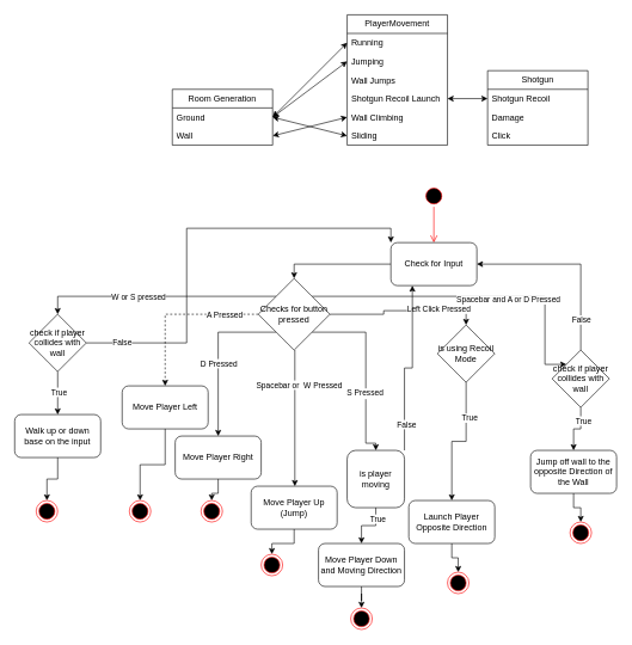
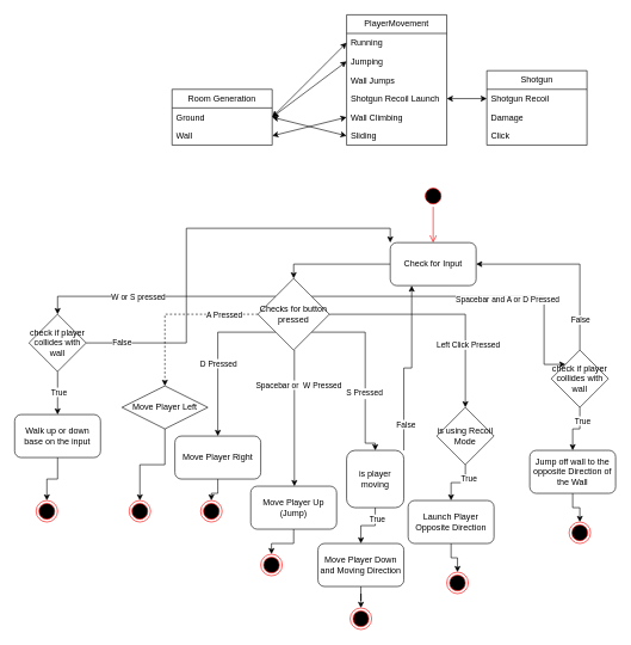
  <mxCell id="0" />
  <mxCell id="1" parent="0" />
  <mxCell id="2" value="PlayerMovement" style="swimlane;fontStyle=0;childLayout=stackLayout;horizontal=1;startSize=26;fillColor=none;horizontalStack=0;resizeParent=1;resizeParentMax=0;resizeLast=0;collapsible=1;marginBottom=0;whiteSpace=wrap;html=1;" parent="1" vertex="1"><mxGeometry x="484" y="20" width="140" height="182" as="geometry" /></mxCell>
  <mxCell id="3" value="Running" style="text;strokeColor=none;fillColor=none;align=left;verticalAlign=top;spacingLeft=4;spacingRight=4;overflow=hidden;rotatable=0;points=[[0,0.5],[1,0.5]];portConstraint=eastwest;whiteSpace=wrap;html=1;" parent="2" vertex="1"><mxGeometry y="26" width="140" height="26" as="geometry" /></mxCell>
  <mxCell id="4" value="Jumping" style="text;strokeColor=none;fillColor=none;align=left;verticalAlign=top;spacingLeft=4;spacingRight=4;overflow=hidden;rotatable=0;points=[[0,0.5],[1,0.5]];portConstraint=eastwest;whiteSpace=wrap;html=1;" parent="2" vertex="1"><mxGeometry y="52" width="140" height="26" as="geometry" /></mxCell>
  <mxCell id="5" value="Wall Jumps" style="text;strokeColor=none;fillColor=none;align=left;verticalAlign=top;spacingLeft=4;spacingRight=4;overflow=hidden;rotatable=0;points=[[0,0.5],[1,0.5]];portConstraint=eastwest;whiteSpace=wrap;html=1;" parent="2" vertex="1"><mxGeometry y="78" width="140" height="26" as="geometry" /></mxCell>
  <mxCell id="6" value="Shotgun Recoil Launch" style="text;strokeColor=none;fillColor=none;align=left;verticalAlign=top;spacingLeft=4;spacingRight=4;overflow=hidden;rotatable=0;points=[[0,0.5],[1,0.5]];portConstraint=eastwest;whiteSpace=wrap;html=1;" parent="2" vertex="1"><mxGeometry y="104" width="140" height="26" as="geometry" /></mxCell>
  <mxCell id="7" value="Wall Climbing" style="text;strokeColor=none;fillColor=none;align=left;verticalAlign=top;spacingLeft=4;spacingRight=4;overflow=hidden;rotatable=0;points=[[0,0.5],[1,0.5]];portConstraint=eastwest;whiteSpace=wrap;html=1;" parent="2" vertex="1"><mxGeometry y="130" width="140" height="26" as="geometry" /></mxCell>
  <mxCell id="8" value="Sliding" style="text;strokeColor=none;fillColor=none;align=left;verticalAlign=top;spacingLeft=4;spacingRight=4;overflow=hidden;rotatable=0;points=[[0,0.5],[1,0.5]];portConstraint=eastwest;whiteSpace=wrap;html=1;" parent="2" vertex="1"><mxGeometry y="156" width="140" height="26" as="geometry" /></mxCell>
  <mxCell id="9" value="Shotgun" style="swimlane;fontStyle=0;childLayout=stackLayout;horizontal=1;startSize=26;fillColor=none;horizontalStack=0;resizeParent=1;resizeParentMax=0;resizeLast=0;collapsible=1;marginBottom=0;whiteSpace=wrap;html=1;" parent="1" vertex="1"><mxGeometry x="680" y="98" width="140" height="104" as="geometry" /></mxCell>
  <mxCell id="10" value="Shotgun Recoil" style="text;strokeColor=none;fillColor=none;align=left;verticalAlign=top;spacingLeft=4;spacingRight=4;overflow=hidden;rotatable=0;points=[[0,0.5],[1,0.5]];portConstraint=eastwest;whiteSpace=wrap;html=1;" parent="9" vertex="1"><mxGeometry y="26" width="140" height="26" as="geometry" /></mxCell>
  <mxCell id="11" value="Damage" style="text;strokeColor=none;fillColor=none;align=left;verticalAlign=top;spacingLeft=4;spacingRight=4;overflow=hidden;rotatable=0;points=[[0,0.5],[1,0.5]];portConstraint=eastwest;whiteSpace=wrap;html=1;" parent="9" vertex="1"><mxGeometry y="52" width="140" height="26" as="geometry" /></mxCell>
  <mxCell id="12" value="Click" style="text;strokeColor=none;fillColor=none;align=left;verticalAlign=top;spacingLeft=4;spacingRight=4;overflow=hidden;rotatable=0;points=[[0,0.5],[1,0.5]];portConstraint=eastwest;whiteSpace=wrap;html=1;" parent="9" vertex="1"><mxGeometry y="78" width="140" height="26" as="geometry" /></mxCell>
  <mxCell id="13" value="" style="endArrow=classic;startArrow=classic;html=1;rounded=0;exitX=1;exitY=0.5;exitDx=0;exitDy=0;entryX=0;entryY=0.5;entryDx=0;entryDy=0;" parent="1" source="6" target="10" edge="1"><mxGeometry width="50" height="50" relative="1" as="geometry"><mxPoint x="580" y="158" as="sourcePoint" /><mxPoint x="630" y="108" as="targetPoint" /><Array as="points" /></mxGeometry></mxCell>
  <mxCell id="14" value="Room Generation" style="swimlane;fontStyle=0;childLayout=stackLayout;horizontal=1;startSize=26;fillColor=none;horizontalStack=0;resizeParent=1;resizeParentMax=0;resizeLast=0;collapsible=1;marginBottom=0;whiteSpace=wrap;html=1;" parent="1" vertex="1"><mxGeometry x="240" y="124" width="140" height="78" as="geometry" /></mxCell>
  <mxCell id="15" value="Ground" style="text;strokeColor=none;fillColor=none;align=left;verticalAlign=top;spacingLeft=4;spacingRight=4;overflow=hidden;rotatable=0;points=[[0,0.5],[1,0.5]];portConstraint=eastwest;whiteSpace=wrap;html=1;" parent="14" vertex="1"><mxGeometry y="26" width="140" height="26" as="geometry" /></mxCell>
  <mxCell id="16" value="Wall" style="text;strokeColor=none;fillColor=none;align=left;verticalAlign=top;spacingLeft=4;spacingRight=4;overflow=hidden;rotatable=0;points=[[0,0.5],[1,0.5]];portConstraint=eastwest;whiteSpace=wrap;html=1;" parent="14" vertex="1"><mxGeometry y="52" width="140" height="26" as="geometry" /></mxCell>
  <mxCell id="17" value="" style="endArrow=classic;startArrow=classic;html=1;rounded=0;entryX=0;entryY=0.5;entryDx=0;entryDy=0;exitX=1;exitY=0.5;exitDx=0;exitDy=0;" parent="1" source="15" target="3" edge="1"><mxGeometry width="50" height="50" relative="1" as="geometry"><mxPoint x="400" y="118" as="sourcePoint" /><mxPoint x="450" y="68" as="targetPoint" /></mxGeometry></mxCell>
  <mxCell id="18" value="" style="endArrow=classic;startArrow=classic;html=1;rounded=0;entryX=0;entryY=0.5;entryDx=0;entryDy=0;exitX=1;exitY=0.5;exitDx=0;exitDy=0;" parent="1" source="15" target="4" edge="1"><mxGeometry width="50" height="50" relative="1" as="geometry"><mxPoint x="434" y="138" as="sourcePoint" /><mxPoint x="484" y="88" as="targetPoint" /></mxGeometry></mxCell>
  <mxCell id="19" value="" style="endArrow=classic;startArrow=classic;html=1;rounded=0;entryX=0;entryY=0.5;entryDx=0;entryDy=0;exitX=1;exitY=0.5;exitDx=0;exitDy=0;" parent="1" source="16" target="7" edge="1"><mxGeometry width="50" height="50" relative="1" as="geometry"><mxPoint x="390" y="218" as="sourcePoint" /><mxPoint x="440" y="168" as="targetPoint" /></mxGeometry></mxCell>
  <mxCell id="20" value="" style="endArrow=classic;startArrow=classic;html=1;rounded=0;entryX=0;entryY=0.5;entryDx=0;entryDy=0;exitX=1;exitY=0.5;exitDx=0;exitDy=0;" parent="1" source="15" target="8" edge="1"><mxGeometry width="50" height="50" relative="1" as="geometry"><mxPoint x="390" y="228" as="sourcePoint" /><mxPoint x="440" y="178" as="targetPoint" /></mxGeometry></mxCell>
  <mxCell id="21" value="" style="ellipse;html=1;shape=startState;fillColor=#000000;strokeColor=#ff0000;" vertex="1" parent="1"><mxGeometry x="590" y="258" width="30" height="30" as="geometry" /></mxCell>
  <mxCell id="22" value="" style="edgeStyle=orthogonalEdgeStyle;html=1;verticalAlign=bottom;endArrow=open;endSize=8;strokeColor=#ff0000;rounded=0;entryX=0.5;entryY=0;entryDx=0;entryDy=0;" edge="1" source="21" parent="1" target="24"><mxGeometry relative="1" as="geometry"><mxPoint x="605" y="348" as="targetPoint" /></mxGeometry></mxCell>
  <mxCell id="23" style="edgeStyle=orthogonalEdgeStyle;rounded=0;orthogonalLoop=1;jettySize=auto;html=1;entryX=0.5;entryY=0;entryDx=0;entryDy=0;" edge="1" parent="1" source="24" target="40"><mxGeometry relative="1" as="geometry" /></mxCell>
  <mxCell id="24" value="Check for Input" style="rounded=1;whiteSpace=wrap;html=1;" vertex="1" parent="1"><mxGeometry x="545" y="338" width="120" height="60" as="geometry" /></mxCell>
  <mxCell id="25" style="edgeStyle=orthogonalEdgeStyle;rounded=0;orthogonalLoop=1;jettySize=auto;html=1;entryX=0.5;entryY=0;entryDx=0;entryDy=0;dashed=1;" edge="1" parent="1" source="40" target="42"><mxGeometry relative="1" as="geometry" /></mxCell>
  <mxCell id="26" value="A Pressed" style="edgeLabel;html=1;align=center;verticalAlign=middle;resizable=0;points=[];" vertex="1" connectable="0" parent="25"><mxGeometry x="-0.69" relative="1" as="geometry"><mxPoint x="-12" as="offset" /></mxGeometry></mxCell>
  <mxCell id="27" style="edgeStyle=orthogonalEdgeStyle;rounded=0;orthogonalLoop=1;jettySize=auto;html=1;exitX=0;exitY=1;exitDx=0;exitDy=0;entryX=0.5;entryY=0;entryDx=0;entryDy=0;" edge="1" parent="1" source="40" target="44"><mxGeometry relative="1" as="geometry"><Array as="points"><mxPoint x="304" y="463" /></Array></mxGeometry></mxCell>
  <mxCell id="28" value="D Pressed" style="edgeLabel;html=1;align=center;verticalAlign=middle;resizable=0;points=[];" vertex="1" connectable="0" parent="27"><mxGeometry x="0.093" relative="1" as="geometry"><mxPoint as="offset" /></mxGeometry></mxCell>
  <mxCell id="29" style="edgeStyle=orthogonalEdgeStyle;rounded=0;orthogonalLoop=1;jettySize=auto;html=1;entryX=0.5;entryY=0;entryDx=0;entryDy=0;" edge="1" parent="1"><mxGeometry relative="1" as="geometry"><mxPoint x="411" y="488" as="sourcePoint" /><mxPoint x="411" y="678" as="targetPoint" /></mxGeometry></mxCell>
  <mxCell id="30" value="Spacebar or&amp;nbsp; W Pressed" style="edgeLabel;html=1;align=center;verticalAlign=middle;resizable=0;points=[];" vertex="1" connectable="0" parent="29"><mxGeometry x="-0.494" y="5" relative="1" as="geometry"><mxPoint as="offset" /></mxGeometry></mxCell>
  <mxCell id="31" style="edgeStyle=orthogonalEdgeStyle;rounded=0;orthogonalLoop=1;jettySize=auto;html=1;exitX=1;exitY=1;exitDx=0;exitDy=0;entryX=0.5;entryY=0;entryDx=0;entryDy=0;" edge="1" parent="1" source="40" target="51"><mxGeometry relative="1" as="geometry"><mxPoint x="510" y="598" as="targetPoint" /><Array as="points"><mxPoint x="510" y="463" /><mxPoint x="510" y="618" /><mxPoint x="524" y="618" /></Array></mxGeometry></mxCell>
  <mxCell id="32" value="Text" style="edgeLabel;html=1;align=center;verticalAlign=middle;resizable=0;points=[];" vertex="1" connectable="0" parent="31"><mxGeometry x="0.264" y="-4" relative="1" as="geometry"><mxPoint as="offset" /></mxGeometry></mxCell>
  <mxCell id="33" value="S Pressed" style="edgeLabel;html=1;align=center;verticalAlign=middle;resizable=0;points=[];" vertex="1" connectable="0" parent="31"><mxGeometry x="0.253" y="-2" relative="1" as="geometry"><mxPoint as="offset" /></mxGeometry></mxCell>
  <mxCell id="34" style="edgeStyle=orthogonalEdgeStyle;rounded=0;orthogonalLoop=1;jettySize=auto;html=1;entryX=0.5;entryY=0;entryDx=0;entryDy=0;" edge="1" parent="1" source="40" target="56"><mxGeometry relative="1" as="geometry" /></mxCell>
  <mxCell id="35" value="Left Click Pressed" style="edgeLabel;html=1;align=center;verticalAlign=middle;resizable=0;points=[];" vertex="1" connectable="0" parent="34"><mxGeometry x="0.447" y="3" relative="1" as="geometry"><mxPoint as="offset" /></mxGeometry></mxCell>
  <mxCell id="36" style="edgeStyle=orthogonalEdgeStyle;rounded=0;orthogonalLoop=1;jettySize=auto;html=1;exitX=1;exitY=0;exitDx=0;exitDy=0;entryX=0;entryY=0;entryDx=0;entryDy=0;" edge="1" parent="1" source="40" target="63"><mxGeometry relative="1" as="geometry"><Array as="points"><mxPoint x="760" y="413" /><mxPoint x="760" y="508" /></Array></mxGeometry></mxCell>
  <mxCell id="37" value="Spacebar and A or D Pressed" style="edgeLabel;html=1;align=center;verticalAlign=middle;resizable=0;points=[];" vertex="1" connectable="0" parent="36"><mxGeometry x="0.213" y="-4" relative="1" as="geometry"><mxPoint as="offset" /></mxGeometry></mxCell>
  <mxCell id="38" style="edgeStyle=orthogonalEdgeStyle;rounded=0;orthogonalLoop=1;jettySize=auto;html=1;exitX=0;exitY=0;exitDx=0;exitDy=0;entryX=0.5;entryY=0;entryDx=0;entryDy=0;" edge="1" parent="1" source="40" target="70"><mxGeometry relative="1" as="geometry" /></mxCell>
  <mxCell id="39" value="W or S pressed" style="edgeLabel;html=1;align=center;verticalAlign=middle;resizable=0;points=[];" vertex="1" connectable="0" parent="38"><mxGeometry x="0.171" y="1" relative="1" as="geometry"><mxPoint as="offset" /></mxGeometry></mxCell>
  <mxCell id="40" value="Checks for button pressed" style="rhombus;whiteSpace=wrap;html=1;" vertex="1" parent="1"><mxGeometry x="360" y="388" width="100" height="100" as="geometry" /></mxCell>
  <mxCell id="41" style="edgeStyle=orthogonalEdgeStyle;rounded=0;orthogonalLoop=1;jettySize=auto;html=1;entryX=0.5;entryY=0;entryDx=0;entryDy=0;" edge="1" parent="1" source="42" target="74"><mxGeometry relative="1" as="geometry" /></mxCell>
- <mxCell id="42" value="Move Player Left" style="rounded=1;whiteSpace=wrap;html=1;" vertex="1" parent="1"><mxGeometry x="170" y="538" width="120" height="60" as="geometry" /></mxCell>
+ <mxCell id="42" value="Move Player Left" style="rhombus;whiteSpace=wrap;html=1;" vertex="1" parent="1"><mxGeometry x="170" y="538" width="120" height="60" as="geometry" /></mxCell>
  <mxCell id="43" style="edgeStyle=orthogonalEdgeStyle;rounded=0;orthogonalLoop=1;jettySize=auto;html=1;entryX=0.5;entryY=0;entryDx=0;entryDy=0;" edge="1" parent="1" source="44" target="75"><mxGeometry relative="1" as="geometry" /></mxCell>
  <mxCell id="44" value="Move Player Right" style="rounded=1;whiteSpace=wrap;html=1;" vertex="1" parent="1"><mxGeometry x="244" y="608" width="120" height="60" as="geometry" /></mxCell>
  <mxCell id="45" style="edgeStyle=orthogonalEdgeStyle;rounded=0;orthogonalLoop=1;jettySize=auto;html=1;entryX=0.5;entryY=0;entryDx=0;entryDy=0;" edge="1" parent="1" source="46" target="79"><mxGeometry relative="1" as="geometry" /></mxCell>
  <mxCell id="46" value="Move Player Up (Jump)" style="rounded=1;whiteSpace=wrap;html=1;" vertex="1" parent="1"><mxGeometry x="350" y="678" width="120" height="60" as="geometry" /></mxCell>
  <mxCell id="47" style="edgeStyle=orthogonalEdgeStyle;rounded=0;orthogonalLoop=1;jettySize=auto;html=1;entryX=0.5;entryY=0;entryDx=0;entryDy=0;" edge="1" parent="1" source="51" target="53"><mxGeometry relative="1" as="geometry" /></mxCell>
  <mxCell id="48" value="True" style="edgeLabel;html=1;align=center;verticalAlign=middle;resizable=0;points=[];" vertex="1" connectable="0" parent="47"><mxGeometry x="-0.568" y="2" relative="1" as="geometry"><mxPoint as="offset" /></mxGeometry></mxCell>
  <mxCell id="49" style="edgeStyle=orthogonalEdgeStyle;rounded=0;orthogonalLoop=1;jettySize=auto;html=1;exitX=1;exitY=0;exitDx=0;exitDy=0;entryX=0.25;entryY=1;entryDx=0;entryDy=0;" edge="1" parent="1" source="51" target="24"><mxGeometry relative="1" as="geometry" /></mxCell>
  <mxCell id="50" value="False" style="edgeLabel;html=1;align=center;verticalAlign=middle;resizable=0;points=[];" vertex="1" connectable="0" parent="49"><mxGeometry x="-0.689" y="-2" relative="1" as="geometry"><mxPoint as="offset" /></mxGeometry></mxCell>
  <mxCell id="51" value="is player moving" style="whiteSpace=wrap;html=1;rounded=1;" vertex="1" parent="1"><mxGeometry x="484" y="628" width="80" height="80" as="geometry" /></mxCell>
  <mxCell id="52" style="edgeStyle=orthogonalEdgeStyle;rounded=0;orthogonalLoop=1;jettySize=auto;html=1;entryX=0.5;entryY=0;entryDx=0;entryDy=0;" edge="1" parent="1" source="53" target="76"><mxGeometry relative="1" as="geometry" /></mxCell>
  <mxCell id="53" value="Move Player Down and Moving Direction" style="rounded=1;whiteSpace=wrap;html=1;" vertex="1" parent="1"><mxGeometry x="444" y="758" width="120" height="60" as="geometry" /></mxCell>
  <mxCell id="54" style="edgeStyle=orthogonalEdgeStyle;rounded=0;orthogonalLoop=1;jettySize=auto;html=1;entryX=0.5;entryY=0;entryDx=0;entryDy=0;" edge="1" parent="1" source="56" target="58"><mxGeometry relative="1" as="geometry" /></mxCell>
  <mxCell id="55" value="True" style="edgeLabel;html=1;align=center;verticalAlign=middle;resizable=0;points=[];" vertex="1" connectable="0" parent="54"><mxGeometry x="-0.467" y="4" relative="1" as="geometry"><mxPoint as="offset" /></mxGeometry></mxCell>
- <mxCell id="56" value="is using Recoil Mode" style="rhombus;whiteSpace=wrap;html=1;" vertex="1" parent="1"><mxGeometry x="610" y="453" width="80" height="80" as="geometry" /></mxCell>
+ <mxCell id="56" value="is using Recoil Mode" style="rhombus;whiteSpace=wrap;html=1;" vertex="1" parent="1"><mxGeometry x="610" y="568" width="80" height="80" as="geometry" /></mxCell>
  <mxCell id="57" style="edgeStyle=orthogonalEdgeStyle;rounded=0;orthogonalLoop=1;jettySize=auto;html=1;entryX=0.5;entryY=0;entryDx=0;entryDy=0;" edge="1" parent="1" source="58" target="77"><mxGeometry relative="1" as="geometry" /></mxCell>
  <mxCell id="58" value="Launch Player Opposite Direction" style="rounded=1;whiteSpace=wrap;html=1;" vertex="1" parent="1"><mxGeometry x="570" y="698" width="120" height="60" as="geometry" /></mxCell>
  <mxCell id="59" style="edgeStyle=orthogonalEdgeStyle;rounded=0;orthogonalLoop=1;jettySize=auto;html=1;entryX=1;entryY=0.5;entryDx=0;entryDy=0;" edge="1" parent="1" source="63" target="24"><mxGeometry relative="1" as="geometry"><Array as="points"><mxPoint x="810" y="368" /></Array></mxGeometry></mxCell>
  <mxCell id="60" value="False" style="edgeLabel;html=1;align=center;verticalAlign=middle;resizable=0;points=[];" vertex="1" connectable="0" parent="59"><mxGeometry x="-0.679" relative="1" as="geometry"><mxPoint as="offset" /></mxGeometry></mxCell>
  <mxCell id="61" style="edgeStyle=orthogonalEdgeStyle;rounded=0;orthogonalLoop=1;jettySize=auto;html=1;entryX=0.5;entryY=0;entryDx=0;entryDy=0;" edge="1" parent="1" source="63" target="65"><mxGeometry relative="1" as="geometry" /></mxCell>
  <mxCell id="62" value="True" style="edgeLabel;html=1;align=center;verticalAlign=middle;resizable=0;points=[];" vertex="1" connectable="0" parent="61"><mxGeometry x="-0.496" y="3" relative="1" as="geometry"><mxPoint as="offset" /></mxGeometry></mxCell>
  <mxCell id="63" value="check if player collides with wall" style="rhombus;whiteSpace=wrap;html=1;" vertex="1" parent="1"><mxGeometry x="770" y="488" width="80" height="80" as="geometry" /></mxCell>
  <mxCell id="64" style="edgeStyle=orthogonalEdgeStyle;rounded=0;orthogonalLoop=1;jettySize=auto;html=1;entryX=0.5;entryY=0;entryDx=0;entryDy=0;" edge="1" parent="1" source="65" target="78"><mxGeometry relative="1" as="geometry" /></mxCell>
  <mxCell id="65" value="Jump off wall to the opposite Direction of the Wall" style="rounded=1;whiteSpace=wrap;html=1;" vertex="1" parent="1"><mxGeometry x="740" y="628" width="120" height="60" as="geometry" /></mxCell>
  <mxCell id="66" style="edgeStyle=orthogonalEdgeStyle;rounded=0;orthogonalLoop=1;jettySize=auto;html=1;entryX=0.5;entryY=0;entryDx=0;entryDy=0;" edge="1" parent="1" source="70" target="72"><mxGeometry relative="1" as="geometry" /></mxCell>
  <mxCell id="67" value="True" style="edgeLabel;html=1;align=center;verticalAlign=middle;resizable=0;points=[];" vertex="1" connectable="0" parent="66"><mxGeometry x="-0.061" y="1" relative="1" as="geometry"><mxPoint as="offset" /></mxGeometry></mxCell>
  <mxCell id="68" style="edgeStyle=orthogonalEdgeStyle;rounded=0;orthogonalLoop=1;jettySize=auto;html=1;entryX=0;entryY=0;entryDx=0;entryDy=0;" edge="1" parent="1" source="70" target="24"><mxGeometry relative="1" as="geometry"><Array as="points"><mxPoint x="260" y="478" /><mxPoint x="260" y="318" /><mxPoint x="545" y="318" /></Array></mxGeometry></mxCell>
  <mxCell id="69" value="False" style="edgeLabel;html=1;align=center;verticalAlign=middle;resizable=0;points=[];" vertex="1" connectable="0" parent="68"><mxGeometry x="-0.837" y="1" relative="1" as="geometry"><mxPoint as="offset" /></mxGeometry></mxCell>
  <mxCell id="70" value="check if player collides with wall" style="rhombus;whiteSpace=wrap;html=1;" vertex="1" parent="1"><mxGeometry x="40" y="438" width="80" height="80" as="geometry" /></mxCell>
  <mxCell id="71" style="edgeStyle=orthogonalEdgeStyle;rounded=0;orthogonalLoop=1;jettySize=auto;html=1;entryX=0.5;entryY=0;entryDx=0;entryDy=0;" edge="1" parent="1" source="72" target="73"><mxGeometry relative="1" as="geometry" /></mxCell>
  <mxCell id="72" value="Walk up or down base on the input" style="rounded=1;whiteSpace=wrap;html=1;" vertex="1" parent="1"><mxGeometry x="20" y="578" width="120" height="60" as="geometry" /></mxCell>
  <mxCell id="73" value="" style="ellipse;html=1;shape=endState;fillColor=#000000;strokeColor=#ff0000;" vertex="1" parent="1"><mxGeometry x="50" y="698" width="30" height="30" as="geometry" /></mxCell>
  <mxCell id="74" value="" style="ellipse;html=1;shape=endState;fillColor=#000000;strokeColor=#ff0000;" vertex="1" parent="1"><mxGeometry x="180" y="698" width="30" height="30" as="geometry" /></mxCell>
  <mxCell id="75" value="" style="ellipse;html=1;shape=endState;fillColor=#000000;strokeColor=#ff0000;" vertex="1" parent="1"><mxGeometry x="280" y="698" width="30" height="30" as="geometry" /></mxCell>
  <mxCell id="76" value="" style="ellipse;html=1;shape=endState;fillColor=#000000;strokeColor=#ff0000;" vertex="1" parent="1"><mxGeometry x="489" y="848" width="30" height="30" as="geometry" /></mxCell>
  <mxCell id="77" value="" style="ellipse;html=1;shape=endState;fillColor=#000000;strokeColor=#ff0000;" vertex="1" parent="1"><mxGeometry x="624" y="798" width="30" height="30" as="geometry" /></mxCell>
  <mxCell id="78" value="" style="ellipse;html=1;shape=endState;fillColor=#000000;strokeColor=#ff0000;" vertex="1" parent="1"><mxGeometry x="795" y="728" width="30" height="30" as="geometry" /></mxCell>
  <mxCell id="79" value="" style="ellipse;html=1;shape=endState;fillColor=#000000;strokeColor=#ff0000;" vertex="1" parent="1"><mxGeometry x="364" y="773" width="30" height="30" as="geometry" /></mxCell>
